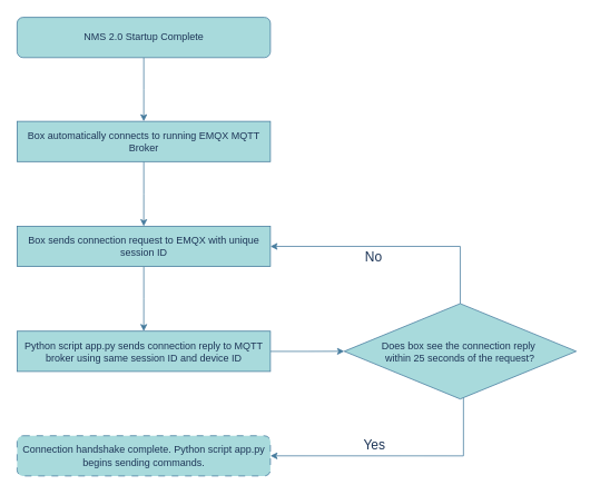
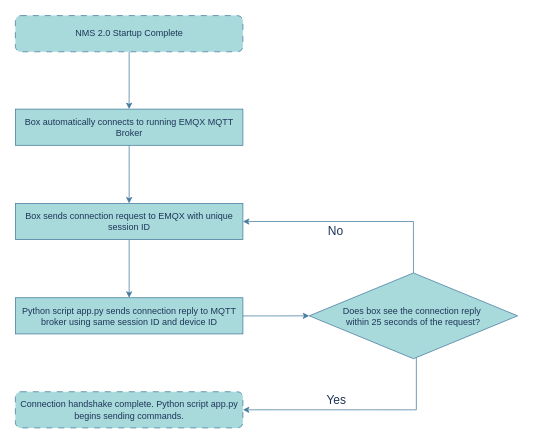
  <mxCell id="0" />
  <mxCell id="1" parent="0" />
  <mxCell id="2" value="" style="group;labelBackgroundColor=none;fontColor=#1D3557;rounded=1;perimeterSpacing=0;strokeColor=none;glass=1;" parent="1" vertex="1" connectable="0"><mxGeometry x="20" y="20" width="676.83" height="550" as="geometry" /></mxCell>
  <mxCell id="3" style="edgeStyle=orthogonalEdgeStyle;rounded=0;orthogonalLoop=1;jettySize=auto;html=1;entryX=1;entryY=0.5;entryDx=0;entryDy=0;strokeColor=#457B9D;fontColor=default;labelBackgroundColor=none;" parent="2" source="7" target="16" edge="1"><mxGeometry relative="1" as="geometry"><Array as="points"><mxPoint x="534.949" y="526.087" /></Array></mxGeometry></mxCell>
  <mxCell id="4" value="Yes" style="edgeLabel;html=1;align=center;verticalAlign=middle;resizable=0;points=[];strokeColor=#457B9D;fontColor=#1D3557;fillColor=#A8DADC;labelBackgroundColor=none;fontSize=16;container=0;" parent="3" vertex="1" connectable="0"><mxGeometry x="0.133" y="3" relative="1" as="geometry"><mxPoint x="-6" y="-17" as="offset" /></mxGeometry></mxCell>
  <mxCell id="5" style="edgeStyle=orthogonalEdgeStyle;rounded=0;orthogonalLoop=1;jettySize=auto;html=1;exitX=0.5;exitY=0;exitDx=0;exitDy=0;entryX=1;entryY=0.5;entryDx=0;entryDy=0;strokeColor=#457B9D;fontColor=default;labelBackgroundColor=none;" parent="2" source="7" target="15" edge="1"><mxGeometry relative="1" as="geometry" /></mxCell>
  <mxCell id="6" value="No" style="edgeLabel;html=1;align=center;verticalAlign=middle;resizable=0;points=[];strokeColor=#457B9D;fontColor=#1D3557;fillColor=#A8DADC;labelBackgroundColor=none;fontSize=16;container=0;" parent="5" vertex="1" connectable="0"><mxGeometry x="-0.188" y="2" relative="1" as="geometry"><mxPoint x="-53" y="10" as="offset" /></mxGeometry></mxCell>
  <mxCell id="7" value="Does box see the connection reply&amp;nbsp;&lt;div&gt;within 25 seconds of the request?&lt;/div&gt;" style="rhombus;whiteSpace=wrap;html=1;strokeColor=#457B9D;fontColor=#1D3557;fillColor=#A8DADC;container=0;labelBackgroundColor=none;" parent="2" vertex="1"><mxGeometry x="392.04" y="343.318" width="277.96" height="114.365" as="geometry" /></mxCell>
  <mxCell id="8" style="edgeStyle=orthogonalEdgeStyle;rounded=0;orthogonalLoop=1;jettySize=auto;html=1;entryX=0;entryY=0.5;entryDx=0;entryDy=0;strokeColor=#457B9D;fontColor=default;labelBackgroundColor=none;" parent="2" source="13" target="7" edge="1"><mxGeometry relative="1" as="geometry" /></mxCell>
  <mxCell id="9" value="" style="rounded=0;html=1;jettySize=auto;orthogonalLoop=1;fontSize=11;endArrow=classic;endFill=1;endSize=6;strokeWidth=1;shadow=0;labelBackgroundColor=none;edgeStyle=orthogonalEdgeStyle;strokeColor=#457B9D;fontColor=default;entryX=0.5;entryY=0;entryDx=0;entryDy=0;" parent="2" source="10" target="12" edge="1"><mxGeometry relative="1" as="geometry"><mxPoint x="151.758" y="-17.192" as="targetPoint" /></mxGeometry></mxCell>
- <mxCell id="10" value="NMS 2.0 Startup Complete" style="rounded=1;whiteSpace=wrap;html=1;fontSize=12;glass=0;strokeWidth=1;shadow=0;labelBackgroundColor=none;fillColor=#A8DADC;strokeColor=#457B9D;fontColor=#1D3557;container=0;dashed=0;dashPattern=8 8;" parent="2" vertex="1"><mxGeometry width="303.517" height="48.272" as="geometry" /></mxCell>
+ <mxCell id="10" value="NMS 2.0 Startup Complete" style="rounded=1;whiteSpace=wrap;html=1;fontSize=12;glass=0;strokeWidth=1;shadow=0;labelBackgroundColor=none;fillColor=#A8DADC;strokeColor=#457B9D;fontColor=#1D3557;container=0;dashed=1;dashPattern=8 8;" parent="2" vertex="1"><mxGeometry width="303.517" height="48.272" as="geometry" /></mxCell>
  <mxCell id="11" style="edgeStyle=orthogonalEdgeStyle;rounded=0;orthogonalLoop=1;jettySize=auto;html=1;entryX=0.5;entryY=0;entryDx=0;entryDy=0;strokeColor=#457B9D;fontColor=default;labelBackgroundColor=none;" parent="2" source="12" target="15" edge="1"><mxGeometry relative="1" as="geometry" /></mxCell>
  <mxCell id="12" value="Box automatically connects to running EMQX MQTT Broker" style="rounded=0;whiteSpace=wrap;html=1;fontSize=12;glass=0;strokeWidth=1;shadow=0;labelBackgroundColor=none;fillColor=#A8DADC;strokeColor=#457B9D;fontColor=#1D3557;container=0;" parent="2" vertex="1"><mxGeometry y="124.764" width="303.517" height="48.272" as="geometry" /></mxCell>
  <mxCell id="13" value="Python script app.py sends connection reply to MQTT broker using same session ID and device ID" style="rounded=0;whiteSpace=wrap;html=1;fontSize=12;glass=0;strokeWidth=1;shadow=0;labelBackgroundColor=none;fillColor=#A8DADC;strokeColor=#457B9D;fontColor=#1D3557;container=0;" parent="2" vertex="1"><mxGeometry y="376.371" width="303.517" height="48.272" as="geometry" /></mxCell>
  <mxCell id="14" style="edgeStyle=orthogonalEdgeStyle;rounded=0;orthogonalLoop=1;jettySize=auto;html=1;entryX=0.5;entryY=0;entryDx=0;entryDy=0;strokeColor=#457B9D;fontColor=default;labelBackgroundColor=none;" parent="2" source="15" target="13" edge="1"><mxGeometry relative="1" as="geometry"><mxPoint x="151.758" y="236.234" as="targetPoint" /></mxGeometry></mxCell>
  <mxCell id="15" value="Box sends connection request to EMQX with unique session ID" style="rounded=0;whiteSpace=wrap;html=1;fontSize=12;glass=0;strokeWidth=1;shadow=0;labelBackgroundColor=none;fillColor=#A8DADC;strokeColor=#457B9D;fontColor=#1D3557;container=0;" parent="2" vertex="1"><mxGeometry y="250.567" width="303.517" height="48.272" as="geometry" /></mxCell>
  <mxCell id="16" value="Connection handshake complete. Python script app.py begins sending commands." style="rounded=1;whiteSpace=wrap;html=1;fontSize=12;glass=0;strokeWidth=1;shadow=0;labelBackgroundColor=none;fillColor=#A8DADC;strokeColor=#457B9D;fontColor=#1D3557;container=0;dashed=1;dashPattern=8 8;" parent="2" vertex="1"><mxGeometry y="501.728" width="303.517" height="48.272" as="geometry" /></mxCell>
